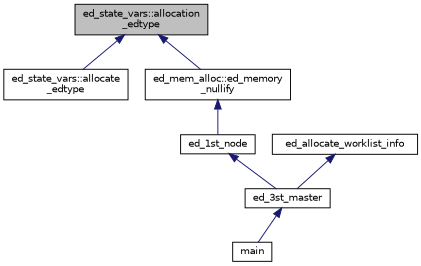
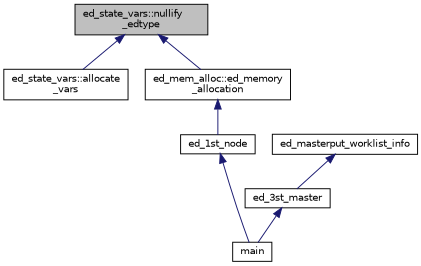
  digraph {
    rankdir=TB
    node [color=black fillcolor=white fontname=Helvetica fontsize=10 shape=record style=filled]
    edge [color=midnightblue dir=back fontname=Helvetica fontsize=10 labelfontname=Helvetica labelfontsize=10 style=solid]
-   n1 [fillcolor=grey75 fontcolor=black height=0.2 label="ed_state_vars::allocation\l_edtype" width=0.4]
-   n2 [height=0.2 label="ed_state_vars::allocate\l_edtype" width=0.4]
-   n3 [height=0.2 label="ed_mem_alloc::ed_memory\l_nullify" width=0.4]
+   n1 [fillcolor=grey75 fontcolor=black height=0.2 label="ed_state_vars::nullify\l_edtype" width=0.4]
+   n2 [height=0.2 label="ed_state_vars::allocate\l_vars" width=0.4]
+   n3 [height=0.2 label="ed_mem_alloc::ed_memory\l_allocation" width=0.4]
    n4 [height=0.2 label=ed_1st_node width=0.4]
    n5 [height=0.2 label=main width=0.4]
-   n6 [height=0.2 label=ed_allocate_worklist_info width=0.4]
+   n6 [height=0.2 label=ed_masterput_worklist_info width=0.4]
    n7 [height=0.2 label=ed_3st_master width=0.4]
    n1 -> n2
    n1 -> n3
    n3 -> n4
-   n4 -> n7
+   n4 -> n5
    n6 -> n7
    n7 -> n5
  }
